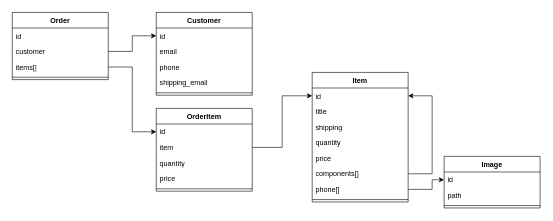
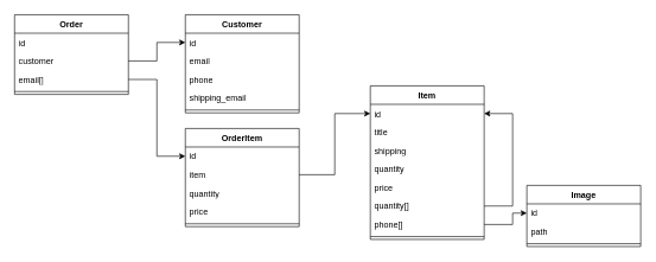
  <mxCell id="0" />
  <mxCell id="1" parent="0" />
  <mxCell id="2" value="Item" style="swimlane;fontStyle=1;align=center;verticalAlign=top;childLayout=stackLayout;horizontal=1;startSize=26;horizontalStack=0;resizeParent=1;resizeParentMax=0;resizeLast=0;collapsible=1;marginBottom=0;whiteSpace=wrap;html=1;" vertex="1" parent="1"><mxGeometry x="520" y="120" width="160" height="216" as="geometry" /></mxCell>
  <mxCell id="3" value="id" style="text;strokeColor=none;fillColor=none;align=left;verticalAlign=top;spacingLeft=4;spacingRight=4;overflow=hidden;rotatable=0;points=[[0,0.5],[1,0.5]];portConstraint=eastwest;whiteSpace=wrap;html=1;" vertex="1" parent="2"><mxGeometry y="26" width="160" height="26" as="geometry" /></mxCell>
  <mxCell id="4" value="title" style="text;strokeColor=none;fillColor=none;align=left;verticalAlign=top;spacingLeft=4;spacingRight=4;overflow=hidden;rotatable=0;points=[[0,0.5],[1,0.5]];portConstraint=eastwest;whiteSpace=wrap;html=1;" vertex="1" parent="2"><mxGeometry y="52" width="160" height="26" as="geometry" /></mxCell>
  <mxCell id="5" value="shipping" style="text;strokeColor=none;fillColor=none;align=left;verticalAlign=top;spacingLeft=4;spacingRight=4;overflow=hidden;rotatable=0;points=[[0,0.5],[1,0.5]];portConstraint=eastwest;whiteSpace=wrap;html=1;" vertex="1" parent="2"><mxGeometry y="78" width="160" height="26" as="geometry" /></mxCell>
  <mxCell id="6" value="quantity" style="text;strokeColor=none;fillColor=none;align=left;verticalAlign=top;spacingLeft=4;spacingRight=4;overflow=hidden;rotatable=0;points=[[0,0.5],[1,0.5]];portConstraint=eastwest;whiteSpace=wrap;html=1;" vertex="1" parent="2"><mxGeometry y="104" width="160" height="26" as="geometry" /></mxCell>
  <mxCell id="7" value="price" style="text;strokeColor=none;fillColor=none;align=left;verticalAlign=top;spacingLeft=4;spacingRight=4;overflow=hidden;rotatable=0;points=[[0,0.5],[1,0.5]];portConstraint=eastwest;whiteSpace=wrap;html=1;" vertex="1" parent="2"><mxGeometry y="130" width="160" height="26" as="geometry" /></mxCell>
  <mxCell id="8" style="edgeStyle=orthogonalEdgeStyle;rounded=0;orthogonalLoop=1;jettySize=auto;html=1;" edge="1" parent="2" source="9" target="3"><mxGeometry relative="1" as="geometry"><Array as="points"><mxPoint x="200" y="169" /><mxPoint x="200" y="39" /></Array></mxGeometry></mxCell>
- <mxCell id="9" value="components[]" style="text;strokeColor=none;fillColor=none;align=left;verticalAlign=top;spacingLeft=4;spacingRight=4;overflow=hidden;rotatable=0;points=[[0,0.5],[1,0.5]];portConstraint=eastwest;whiteSpace=wrap;html=1;" vertex="1" parent="2"><mxGeometry y="156" width="160" height="26" as="geometry" /></mxCell>
+ <mxCell id="9" value="quantity[]" style="text;strokeColor=none;fillColor=none;align=left;verticalAlign=top;spacingLeft=4;spacingRight=4;overflow=hidden;rotatable=0;points=[[0,0.5],[1,0.5]];portConstraint=eastwest;whiteSpace=wrap;html=1;" vertex="1" parent="2"><mxGeometry y="156" width="160" height="26" as="geometry" /></mxCell>
  <mxCell id="10" value="phone[]" style="text;strokeColor=none;fillColor=none;align=left;verticalAlign=top;spacingLeft=4;spacingRight=4;overflow=hidden;rotatable=0;points=[[0,0.5],[1,0.5]];portConstraint=eastwest;whiteSpace=wrap;html=1;" vertex="1" parent="2"><mxGeometry y="182" width="160" height="26" as="geometry" /></mxCell>
  <mxCell id="11" value="" style="line;strokeWidth=1;fillColor=none;align=left;verticalAlign=middle;spacingTop=-1;spacingLeft=3;spacingRight=3;rotatable=0;labelPosition=right;points=[];portConstraint=eastwest;strokeColor=inherit;" vertex="1" parent="2"><mxGeometry y="208" width="160" height="8" as="geometry" /></mxCell>
  <mxCell id="12" value="Order" style="swimlane;fontStyle=1;align=center;verticalAlign=top;childLayout=stackLayout;horizontal=1;startSize=26;horizontalStack=0;resizeParent=1;resizeParentMax=0;resizeLast=0;collapsible=1;marginBottom=0;whiteSpace=wrap;html=1;" vertex="1" parent="1"><mxGeometry x="20" y="20" width="160" height="112" as="geometry" /></mxCell>
  <mxCell id="13" value="id" style="text;strokeColor=none;fillColor=none;align=left;verticalAlign=top;spacingLeft=4;spacingRight=4;overflow=hidden;rotatable=0;points=[[0,0.5],[1,0.5]];portConstraint=eastwest;whiteSpace=wrap;html=1;" vertex="1" parent="12"><mxGeometry y="26" width="160" height="26" as="geometry" /></mxCell>
  <mxCell id="14" value="customer" style="text;strokeColor=none;fillColor=none;align=left;verticalAlign=top;spacingLeft=4;spacingRight=4;overflow=hidden;rotatable=0;points=[[0,0.5],[1,0.5]];portConstraint=eastwest;whiteSpace=wrap;html=1;" vertex="1" parent="12"><mxGeometry y="52" width="160" height="26" as="geometry" /></mxCell>
- <mxCell id="15" value="items[]" style="text;strokeColor=none;fillColor=none;align=left;verticalAlign=top;spacingLeft=4;spacingRight=4;overflow=hidden;rotatable=0;points=[[0,0.5],[1,0.5]];portConstraint=eastwest;whiteSpace=wrap;html=1;" vertex="1" parent="12"><mxGeometry y="78" width="160" height="26" as="geometry" /></mxCell>
+ <mxCell id="15" value="email[]" style="text;strokeColor=none;fillColor=none;align=left;verticalAlign=top;spacingLeft=4;spacingRight=4;overflow=hidden;rotatable=0;points=[[0,0.5],[1,0.5]];portConstraint=eastwest;whiteSpace=wrap;html=1;" vertex="1" parent="12"><mxGeometry y="78" width="160" height="26" as="geometry" /></mxCell>
  <mxCell id="16" value="" style="line;strokeWidth=1;fillColor=none;align=left;verticalAlign=middle;spacingTop=-1;spacingLeft=3;spacingRight=3;rotatable=0;labelPosition=right;points=[];portConstraint=eastwest;strokeColor=inherit;" vertex="1" parent="12"><mxGeometry y="104" width="160" height="8" as="geometry" /></mxCell>
  <mxCell id="17" value="OrderItem" style="swimlane;fontStyle=1;align=center;verticalAlign=top;childLayout=stackLayout;horizontal=1;startSize=26;horizontalStack=0;resizeParent=1;resizeParentMax=0;resizeLast=0;collapsible=1;marginBottom=0;whiteSpace=wrap;html=1;" vertex="1" parent="1"><mxGeometry x="260" y="180" width="160" height="138" as="geometry" /></mxCell>
  <mxCell id="18" value="id" style="text;strokeColor=none;fillColor=none;align=left;verticalAlign=top;spacingLeft=4;spacingRight=4;overflow=hidden;rotatable=0;points=[[0,0.5],[1,0.5]];portConstraint=eastwest;whiteSpace=wrap;html=1;" vertex="1" parent="17"><mxGeometry y="26" width="160" height="26" as="geometry" /></mxCell>
  <mxCell id="19" value="item" style="text;strokeColor=none;fillColor=none;align=left;verticalAlign=top;spacingLeft=4;spacingRight=4;overflow=hidden;rotatable=0;points=[[0,0.5],[1,0.5]];portConstraint=eastwest;whiteSpace=wrap;html=1;" vertex="1" parent="17"><mxGeometry y="52" width="160" height="26" as="geometry" /></mxCell>
  <mxCell id="20" value="quantity" style="text;strokeColor=none;fillColor=none;align=left;verticalAlign=top;spacingLeft=4;spacingRight=4;overflow=hidden;rotatable=0;points=[[0,0.5],[1,0.5]];portConstraint=eastwest;whiteSpace=wrap;html=1;" vertex="1" parent="17"><mxGeometry y="78" width="160" height="26" as="geometry" /></mxCell>
  <mxCell id="21" value="price" style="text;strokeColor=none;fillColor=none;align=left;verticalAlign=top;spacingLeft=4;spacingRight=4;overflow=hidden;rotatable=0;points=[[0,0.5],[1,0.5]];portConstraint=eastwest;whiteSpace=wrap;html=1;" vertex="1" parent="17"><mxGeometry y="104" width="160" height="26" as="geometry" /></mxCell>
  <mxCell id="22" value="" style="line;strokeWidth=1;fillColor=none;align=left;verticalAlign=middle;spacingTop=-1;spacingLeft=3;spacingRight=3;rotatable=0;labelPosition=right;points=[];portConstraint=eastwest;strokeColor=inherit;" vertex="1" parent="17"><mxGeometry y="130" width="160" height="8" as="geometry" /></mxCell>
  <mxCell id="23" value="Customer" style="swimlane;fontStyle=1;align=center;verticalAlign=top;childLayout=stackLayout;horizontal=1;startSize=26;horizontalStack=0;resizeParent=1;resizeParentMax=0;resizeLast=0;collapsible=1;marginBottom=0;whiteSpace=wrap;html=1;" vertex="1" parent="1"><mxGeometry x="260" y="20" width="160" height="138" as="geometry" /></mxCell>
  <mxCell id="24" value="id" style="text;strokeColor=none;fillColor=none;align=left;verticalAlign=top;spacingLeft=4;spacingRight=4;overflow=hidden;rotatable=0;points=[[0,0.5],[1,0.5]];portConstraint=eastwest;whiteSpace=wrap;html=1;" vertex="1" parent="23"><mxGeometry y="26" width="160" height="26" as="geometry" /></mxCell>
  <mxCell id="25" value="email" style="text;strokeColor=none;fillColor=none;align=left;verticalAlign=top;spacingLeft=4;spacingRight=4;overflow=hidden;rotatable=0;points=[[0,0.5],[1,0.5]];portConstraint=eastwest;whiteSpace=wrap;html=1;" vertex="1" parent="23"><mxGeometry y="52" width="160" height="26" as="geometry" /></mxCell>
  <mxCell id="26" value="phone" style="text;strokeColor=none;fillColor=none;align=left;verticalAlign=top;spacingLeft=4;spacingRight=4;overflow=hidden;rotatable=0;points=[[0,0.5],[1,0.5]];portConstraint=eastwest;whiteSpace=wrap;html=1;" vertex="1" parent="23"><mxGeometry y="78" width="160" height="26" as="geometry" /></mxCell>
  <mxCell id="27" value="shipping_email" style="text;strokeColor=none;fillColor=none;align=left;verticalAlign=top;spacingLeft=4;spacingRight=4;overflow=hidden;rotatable=0;points=[[0,0.5],[1,0.5]];portConstraint=eastwest;whiteSpace=wrap;html=1;" vertex="1" parent="23"><mxGeometry y="104" width="160" height="26" as="geometry" /></mxCell>
  <mxCell id="28" value="" style="line;strokeWidth=1;fillColor=none;align=left;verticalAlign=middle;spacingTop=-1;spacingLeft=3;spacingRight=3;rotatable=0;labelPosition=right;points=[];portConstraint=eastwest;strokeColor=inherit;" vertex="1" parent="23"><mxGeometry y="130" width="160" height="8" as="geometry" /></mxCell>
  <mxCell id="29" value="Image" style="swimlane;fontStyle=1;align=center;verticalAlign=top;childLayout=stackLayout;horizontal=1;startSize=26;horizontalStack=0;resizeParent=1;resizeParentMax=0;resizeLast=0;collapsible=1;marginBottom=0;whiteSpace=wrap;html=1;" vertex="1" parent="1"><mxGeometry x="740" y="260" width="160" height="86" as="geometry" /></mxCell>
  <mxCell id="30" value="id" style="text;strokeColor=none;fillColor=none;align=left;verticalAlign=top;spacingLeft=4;spacingRight=4;overflow=hidden;rotatable=0;points=[[0,0.5],[1,0.5]];portConstraint=eastwest;whiteSpace=wrap;html=1;" vertex="1" parent="29"><mxGeometry y="26" width="160" height="26" as="geometry" /></mxCell>
  <mxCell id="31" value="path" style="text;strokeColor=none;fillColor=none;align=left;verticalAlign=top;spacingLeft=4;spacingRight=4;overflow=hidden;rotatable=0;points=[[0,0.5],[1,0.5]];portConstraint=eastwest;whiteSpace=wrap;html=1;" vertex="1" parent="29"><mxGeometry y="52" width="160" height="26" as="geometry" /></mxCell>
  <mxCell id="32" value="" style="line;strokeWidth=1;fillColor=none;align=left;verticalAlign=middle;spacingTop=-1;spacingLeft=3;spacingRight=3;rotatable=0;labelPosition=right;points=[];portConstraint=eastwest;strokeColor=inherit;" vertex="1" parent="29"><mxGeometry y="78" width="160" height="8" as="geometry" /></mxCell>
  <mxCell id="33" style="edgeStyle=orthogonalEdgeStyle;rounded=0;orthogonalLoop=1;jettySize=auto;html=1;entryX=0;entryY=0.5;entryDx=0;entryDy=0;" edge="1" parent="1" source="10" target="30"><mxGeometry relative="1" as="geometry"><Array as="points"><mxPoint x="720" y="315" /><mxPoint x="720" y="299" /></Array></mxGeometry></mxCell>
  <mxCell id="34" style="edgeStyle=orthogonalEdgeStyle;rounded=0;orthogonalLoop=1;jettySize=auto;html=1;" edge="1" parent="1" source="15" target="18"><mxGeometry relative="1" as="geometry" /></mxCell>
  <mxCell id="35" style="edgeStyle=orthogonalEdgeStyle;rounded=0;orthogonalLoop=1;jettySize=auto;html=1;" edge="1" parent="1" source="14" target="24"><mxGeometry relative="1" as="geometry" /></mxCell>
  <mxCell id="36" style="edgeStyle=orthogonalEdgeStyle;rounded=0;orthogonalLoop=1;jettySize=auto;html=1;" edge="1" parent="1" source="19" target="3"><mxGeometry relative="1" as="geometry" /></mxCell>
